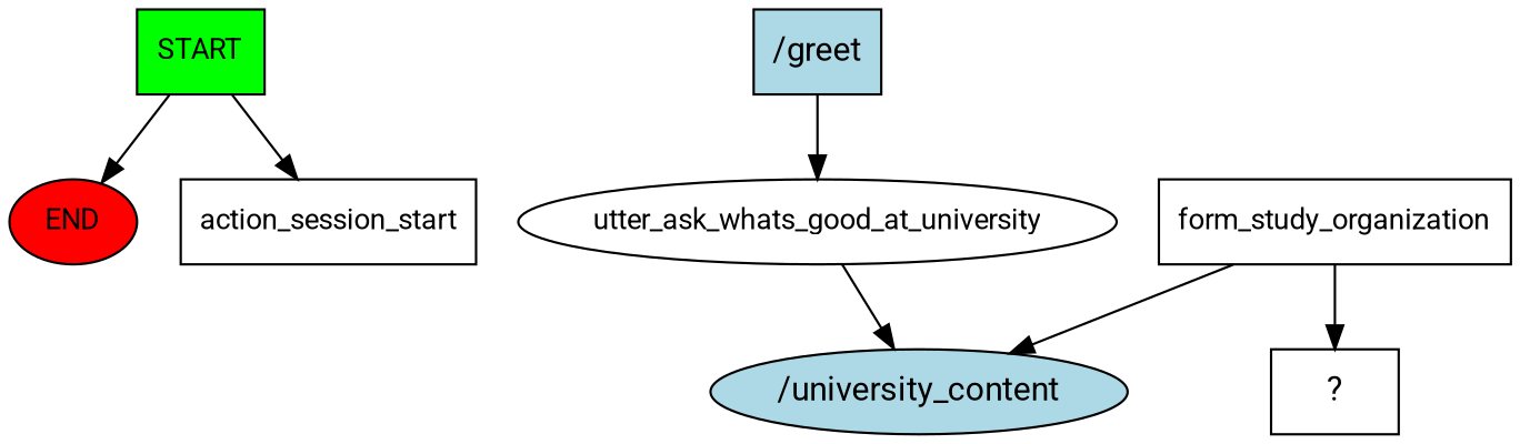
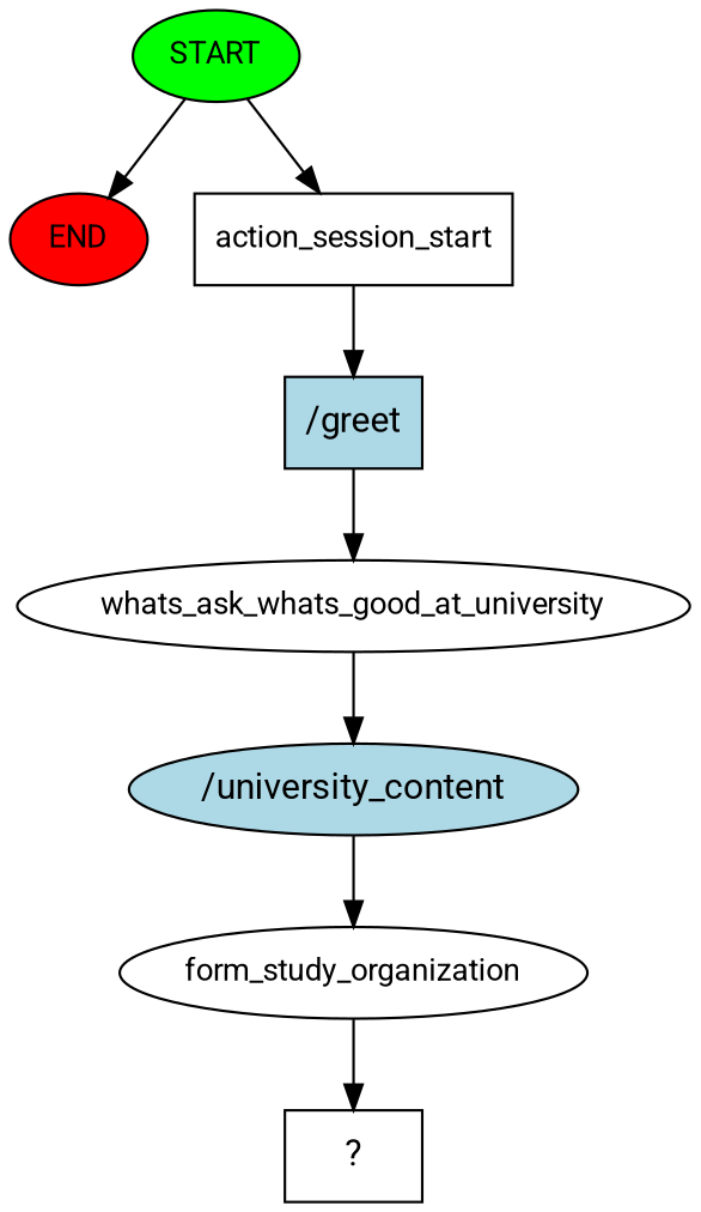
  digraph {
    fontname=Roboto
    node [fontname=Roboto fontsize=12]
    edge [fontname=Roboto]
-   n1 [fillcolor=green label=START style=filled shape=box]
+   n1 [fillcolor=green label=START style=filled]
    n2 [fillcolor=red label=END style=filled]
    n3 [label=action_session_start shape=box]
    n4 [fillcolor=lightblue label="/greet" shape=rect style=filled fontsize=""]
-   n5 [label=utter_ask_whats_good_at_university]
+   n5 [label=whats_ask_whats_good_at_university]
    n6 [fillcolor=lightblue label="/university_content" shape=ellipse style=filled fontsize=""]
-   n7 [label=form_study_organization shape=box]
+   n7 [label=form_study_organization]
    n8 [label="  ?  " shape=rect fontsize=""]
    n1 -> n2
    n1 -> n3
+   n3 -> n4
    n4 -> n5
    n5 -> n6
-   n7 -> n6
+   n6 -> n7
    n7 -> n8
  }
